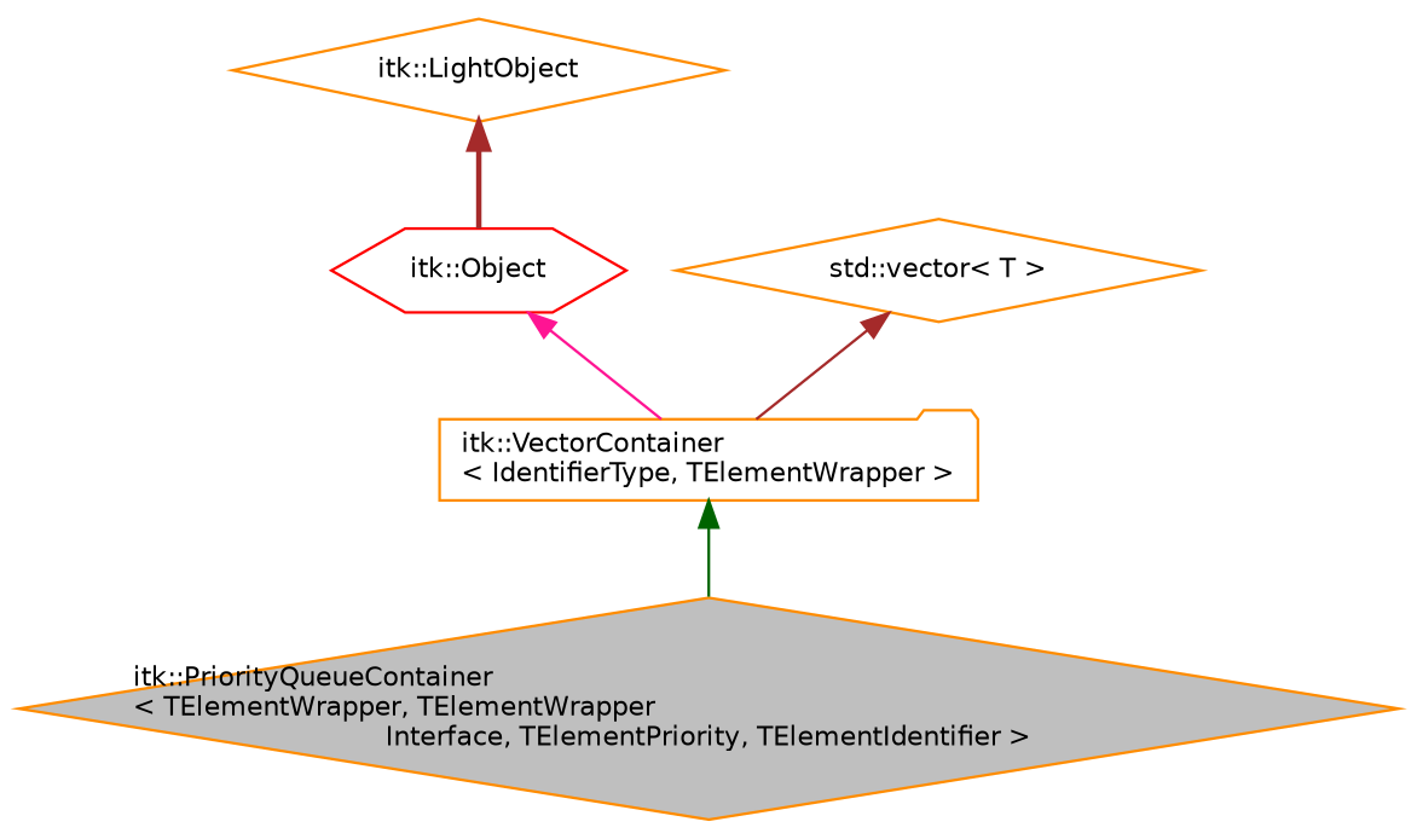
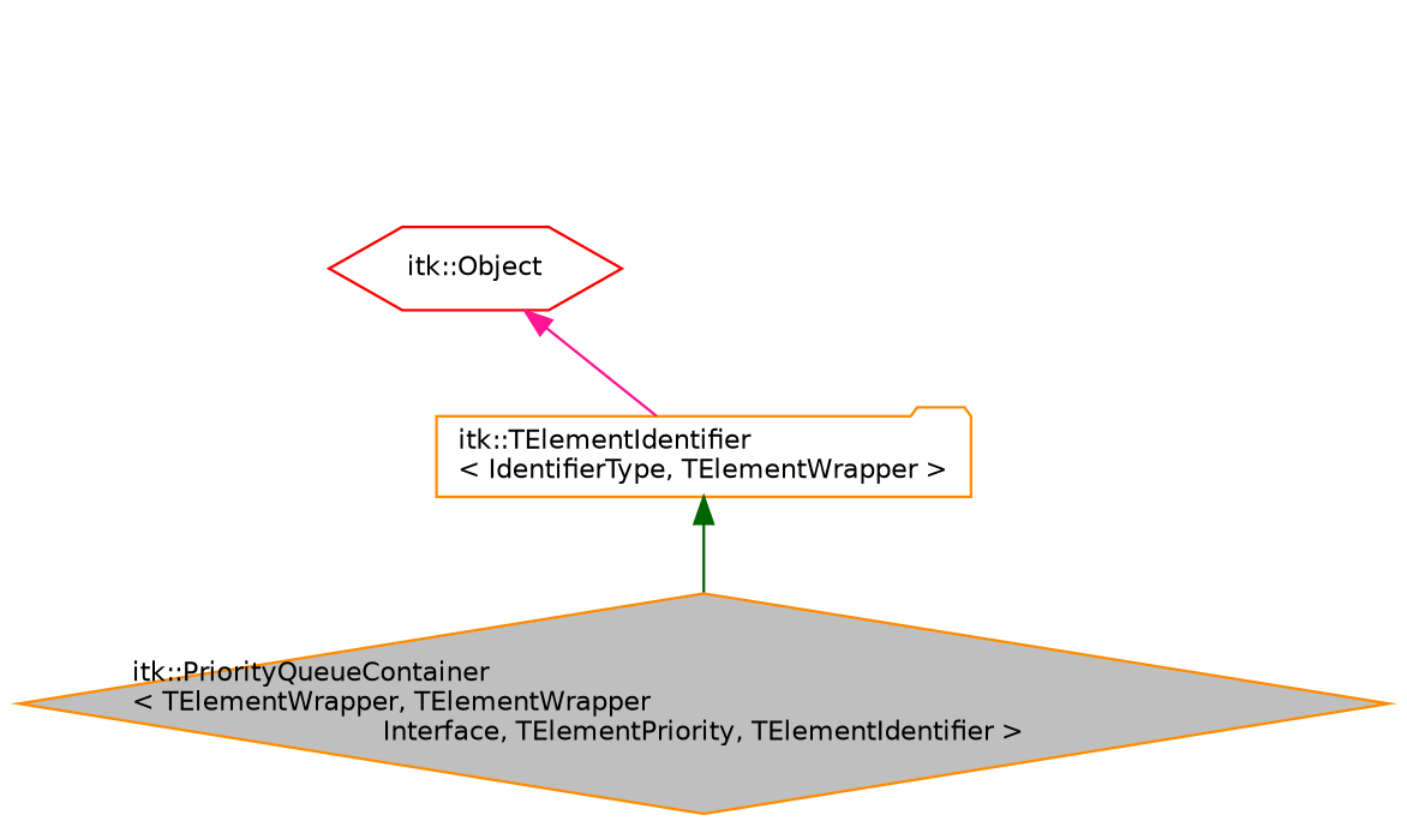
  digraph {
    node [color=darkorange fillcolor=white fontname=Helvetica fontsize=10 shape=diamond style=filled]
    edge [color=brown dir=back fontname=Helvetica fontsize=10 labelfontname=Helvetica labelfontsize=10 style=solid]
    n1 [fillcolor=grey75 fontcolor=black height=0.2 label="itk::PriorityQueueContainer\l\< TElementWrapper, TElementWrapper\lInterface, TElementPriority, TElementIdentifier \>" width=0.4]
-   n2 [height=0.2 label="itk::VectorContainer\l\< IdentifierType, TElementWrapper \>" shape=folder width=0.4]
+   n2 [height=0.2 label="itk::TElementIdentifier\l\< IdentifierType, TElementWrapper \>" shape=folder width=0.4]
    n3 [color=red height=0.2 label="itk::Object" shape=hexagon width=0.4]
-   n4 [height=0.2 label="itk::LightObject" width=0.4]
-   n5 [height=0.2 label="std::vector\< T \>" width=0.4]
    n2 -> n1 [color=darkgreen]
    n3 -> n2 [color=deeppink]
-   n4 -> n3 [style=bold]
-   n5 -> n2
  }
